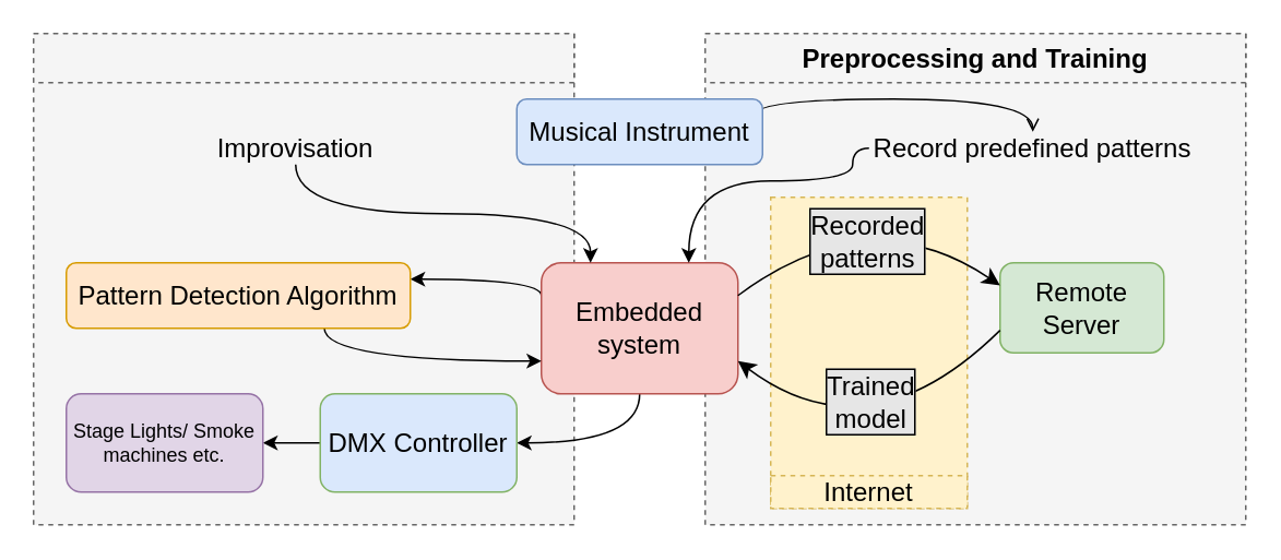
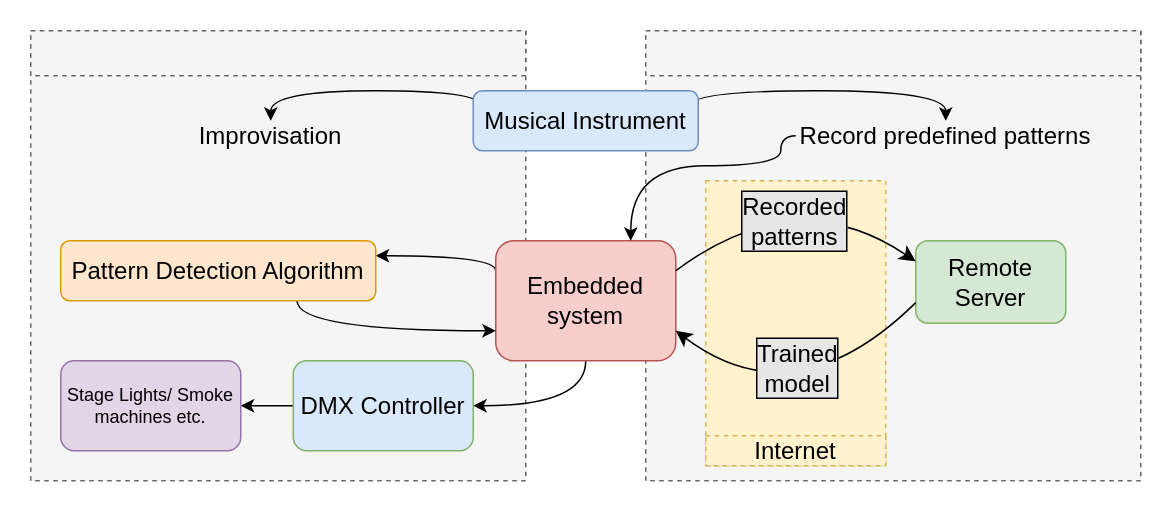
  <mxCell id="0" />
  <mxCell id="1" parent="0" />
  <mxCell id="2" value="" style="rounded=0;whiteSpace=wrap;html=1;fontSize=16;dashed=1;fillColor=#f5f5f5;fontColor=#333333;strokeColor=#666666;" vertex="1" parent="1"><mxGeometry x="20" y="20" width="330" height="300" as="geometry" /></mxCell>
  <mxCell id="3" value="" style="rounded=0;whiteSpace=wrap;html=1;fontSize=16;dashed=1;fillColor=#f5f5f5;fontColor=#333333;strokeColor=#666666;" parent="1" vertex="1"><mxGeometry x="430" y="20" width="330" height="300" as="geometry" /></mxCell>
  <mxCell id="4" value="" style="rounded=0;whiteSpace=wrap;html=1;dashed=1;fillColor=#fff2cc;strokeColor=#d6b656;" vertex="1" parent="1"><mxGeometry x="470" y="120" width="120" height="190" as="geometry" /></mxCell>
  <mxCell id="5" style="edgeStyle=orthogonalEdgeStyle;orthogonalLoop=1;jettySize=auto;html=1;exitX=0;exitY=0.25;exitDx=0;exitDy=0;entryX=1;entryY=0.25;entryDx=0;entryDy=0;curved=1;" edge="1" parent="1" source="7" target="24"><mxGeometry relative="1" as="geometry"><Array as="points"><mxPoint x="330" y="170" /></Array></mxGeometry></mxCell>
  <mxCell id="6" style="edgeStyle=orthogonalEdgeStyle;orthogonalLoop=1;jettySize=auto;html=1;exitX=0.5;exitY=1;exitDx=0;exitDy=0;curved=1;" edge="1" parent="1" source="7" target="26"><mxGeometry relative="1" as="geometry" /></mxCell>
  <mxCell id="7" value="Embedded system" style="rounded=1;whiteSpace=wrap;html=1;fontSize=16;fillColor=#f8cecc;strokeColor=#b85450;" parent="1" vertex="1"><mxGeometry x="330" y="160" width="120" height="80" as="geometry" /></mxCell>
  <mxCell id="8" value="Remote &lt;br&gt;Server" style="rounded=1;whiteSpace=wrap;html=1;fontSize=16;fillColor=#d5e8d4;strokeColor=#82b366;" parent="1" vertex="1"><mxGeometry x="610" y="160" width="100" height="55" as="geometry" /></mxCell>
  <mxCell id="9" value="" style="endArrow=classic;html=1;rounded=0;fontSize=12;startSize=8;endSize=8;curved=1;entryX=0;entryY=0.25;entryDx=0;entryDy=0;exitX=1;exitY=0.25;exitDx=0;exitDy=0;" parent="1" source="7" target="8" edge="1"><mxGeometry width="50" height="50" relative="1" as="geometry"><mxPoint x="460" y="110" as="sourcePoint" /><mxPoint x="570" y="120" as="targetPoint" /><Array as="points"><mxPoint x="530" y="120" /></Array></mxGeometry></mxCell>
  <mxCell id="10" value="Recorded &lt;br&gt;patterns" style="edgeLabel;html=1;align=center;verticalAlign=middle;resizable=0;points=[];fontSize=16;labelBackgroundColor=#E6E6E6;labelBorderColor=default;" parent="9" vertex="1" connectable="0"><mxGeometry x="0.298" y="-7" relative="1" as="geometry"><mxPoint x="-20" y="6" as="offset" /></mxGeometry></mxCell>
  <mxCell id="11" value="&lt;font style=&quot;font-size: 16px;&quot;&gt;Trained &lt;br&gt;model&lt;/font&gt;" style="endArrow=classic;html=1;rounded=0;fontSize=12;startSize=8;endSize=8;curved=1;entryX=1;entryY=0.75;entryDx=0;entryDy=0;exitX=0;exitY=0.75;exitDx=0;exitDy=0;labelBackgroundColor=#E6E6E6;labelBorderColor=default;" parent="1" source="8" target="7" edge="1"><mxGeometry x="-0.18" y="-24" width="50" height="50" relative="1" as="geometry"><mxPoint x="560" y="230" as="sourcePoint" /><mxPoint x="610" y="180" as="targetPoint" /><Array as="points"><mxPoint x="530" y="280" /></Array><mxPoint as="offset" /></mxGeometry></mxCell>
  <mxCell id="12" style="edgeStyle=orthogonalEdgeStyle;orthogonalLoop=1;jettySize=auto;html=1;exitX=0;exitY=0.5;exitDx=0;exitDy=0;entryX=0.75;entryY=0;entryDx=0;entryDy=0;curved=1;" edge="1" parent="1" source="13" target="7"><mxGeometry relative="1" as="geometry"><Array as="points"><mxPoint x="520" y="90" /><mxPoint x="520" y="110" /><mxPoint x="420" y="110" /></Array></mxGeometry></mxCell>
  <mxCell id="13" value="Record predefined patterns" style="text;html=1;strokeColor=none;fillColor=none;align=center;verticalAlign=middle;whiteSpace=wrap;rounded=0;fontSize=16;rotation=0;" parent="1" vertex="1"><mxGeometry x="530" y="80" width="200" height="20" as="geometry" /></mxCell>
  <mxCell id="14" value="" style="rounded=0;whiteSpace=wrap;html=1;fontSize=16;dashed=1;fillColor=#f5f5f5;fontColor=#333333;strokeColor=#666666;" vertex="1" parent="1"><mxGeometry x="430" y="20" width="330" height="30" as="geometry" /></mxCell>
- <mxCell id="15" value="&lt;b&gt;Preprocessing and Training&lt;/b&gt;" style="text;html=1;strokeColor=none;fillColor=none;align=center;verticalAlign=middle;whiteSpace=wrap;rounded=0;fontSize=16;labelBackgroundColor=none;" parent="1" vertex="1"><mxGeometry x="430" y="25" width="330" height="20" as="geometry" /></mxCell>
- <mxCell id="16" style="edgeStyle=orthogonalEdgeStyle;orthogonalLoop=1;jettySize=auto;html=1;exitX=1;exitY=0.5;exitDx=0;exitDy=0;entryX=0.5;entryY=0;entryDx=0;entryDy=0;curved=1;endArrow=open;" edge="1" parent="1" source="18" target="13"><mxGeometry relative="1" as="geometry"><Array as="points"><mxPoint x="460" y="80" /><mxPoint x="460" y="60" /><mxPoint x="630" y="60" /></Array></mxGeometry></mxCell>
+ <mxCell id="16" style="edgeStyle=orthogonalEdgeStyle;orthogonalLoop=1;jettySize=auto;html=1;exitX=1;exitY=0.5;exitDx=0;exitDy=0;entryX=0.5;entryY=0;entryDx=0;entryDy=0;curved=1;" edge="1" parent="1" source="18" target="13"><mxGeometry relative="1" as="geometry"><Array as="points"><mxPoint x="460" y="80" /><mxPoint x="460" y="60" /><mxPoint x="630" y="60" /></Array></mxGeometry></mxCell>
+ <mxCell id="17" style="edgeStyle=orthogonalEdgeStyle;orthogonalLoop=1;jettySize=auto;html=1;exitX=0;exitY=0.5;exitDx=0;exitDy=0;entryX=0.5;entryY=0;entryDx=0;entryDy=0;curved=1;" edge="1" parent="1" source="18" target="20"><mxGeometry relative="1" as="geometry"><Array as="points"><mxPoint x="320" y="80" /><mxPoint x="320" y="60" /><mxPoint x="180" y="60" /></Array></mxGeometry></mxCell>
  <mxCell id="18" value="&lt;font style=&quot;font-size: 16px;&quot;&gt;Musical Instrument&lt;/font&gt;" style="rounded=1;whiteSpace=wrap;html=1;fillColor=#dae8fc;strokeColor=#6c8ebf;" vertex="1" parent="1"><mxGeometry x="315" y="60" width="150" height="40" as="geometry" /></mxCell>
- <mxCell id="19" value="" style="edgeStyle=orthogonalEdgeStyle;orthogonalLoop=1;jettySize=auto;html=1;entryX=0.25;entryY=0;entryDx=0;entryDy=0;exitX=0.5;exitY=1;exitDx=0;exitDy=0;curved=1;" edge="1" parent="1" source="20" target="7"><mxGeometry relative="1" as="geometry"><mxPoint x="180" y="150" as="targetPoint" /></mxGeometry></mxCell>
  <mxCell id="20" value="Improvisation" style="text;html=1;strokeColor=none;fillColor=none;align=center;verticalAlign=middle;whiteSpace=wrap;rounded=0;fontSize=16;rotation=0;" vertex="1" parent="1"><mxGeometry x="80" y="80" width="200" height="20" as="geometry" /></mxCell>
  <mxCell id="21" value="" style="rounded=0;whiteSpace=wrap;html=1;dashed=1;fillColor=#fff2cc;strokeColor=#d6b656;" vertex="1" parent="1"><mxGeometry x="470" y="290" width="120" height="20" as="geometry" /></mxCell>
  <mxCell id="22" value="Internet" style="text;html=1;strokeColor=none;fillColor=none;align=center;verticalAlign=middle;whiteSpace=wrap;rounded=0;fontSize=16;labelBackgroundColor=none;" vertex="1" parent="1"><mxGeometry x="470" y="290" width="120" height="20" as="geometry" /></mxCell>
  <mxCell id="23" style="edgeStyle=orthogonalEdgeStyle;orthogonalLoop=1;jettySize=auto;html=1;exitX=0.75;exitY=1;exitDx=0;exitDy=0;entryX=0;entryY=0.75;entryDx=0;entryDy=0;curved=1;" edge="1" parent="1" source="24" target="7"><mxGeometry relative="1" as="geometry" /></mxCell>
  <mxCell id="24" value="&lt;font style=&quot;font-size: 16px;&quot;&gt;Pattern Detection Algorithm&lt;/font&gt;" style="rounded=1;whiteSpace=wrap;html=1;fillColor=#ffe6cc;strokeColor=#d79b00;" vertex="1" parent="1"><mxGeometry x="40" y="160" width="210" height="40" as="geometry" /></mxCell>
  <mxCell id="25" style="edgeStyle=orthogonalEdgeStyle;rounded=0;orthogonalLoop=1;jettySize=auto;html=1;exitX=0;exitY=0.5;exitDx=0;exitDy=0;entryX=1;entryY=0.5;entryDx=0;entryDy=0;" edge="1" parent="1" source="26" target="27"><mxGeometry relative="1" as="geometry" /></mxCell>
  <mxCell id="26" value="&lt;font style=&quot;font-size: 16px;&quot;&gt;DMX Controller&lt;/font&gt;" style="rounded=1;whiteSpace=wrap;html=1;fillColor=#dae8fc;strokeColor=#82b366;" vertex="1" parent="1"><mxGeometry x="195" y="240" width="120" height="60" as="geometry" /></mxCell>
  <mxCell id="27" value="Stage Lights/ Smoke machines etc." style="rounded=1;whiteSpace=wrap;html=1;fillColor=#e1d5e7;strokeColor=#9673a6;" vertex="1" parent="1"><mxGeometry x="40" y="240" width="120" height="60" as="geometry" /></mxCell>
  <mxCell id="28" value="" style="rounded=0;whiteSpace=wrap;html=1;fontSize=16;dashed=1;fillColor=#f5f5f5;fontColor=#333333;strokeColor=#666666;" vertex="1" parent="1"><mxGeometry x="20" y="20" width="330" height="30" as="geometry" /></mxCell>
